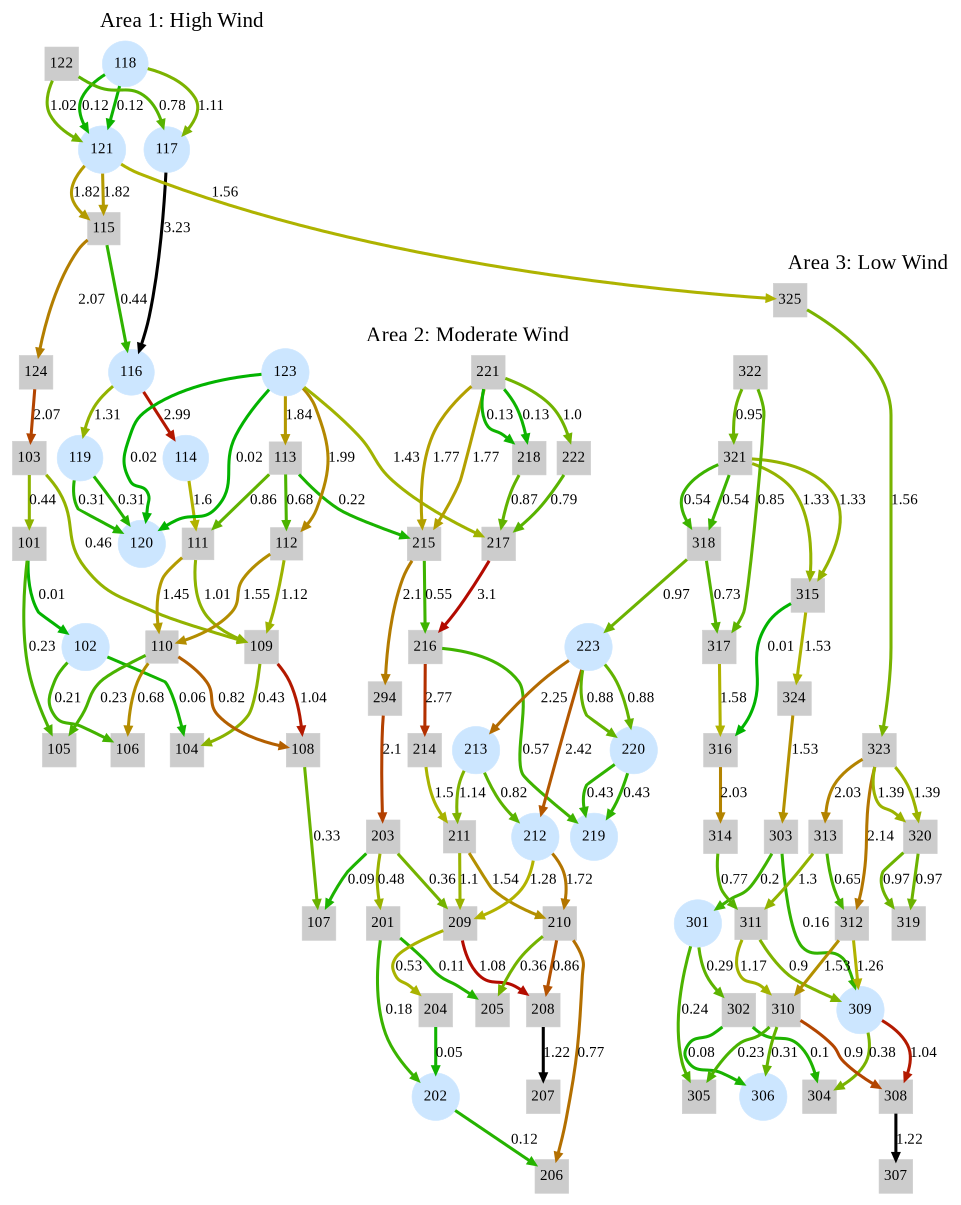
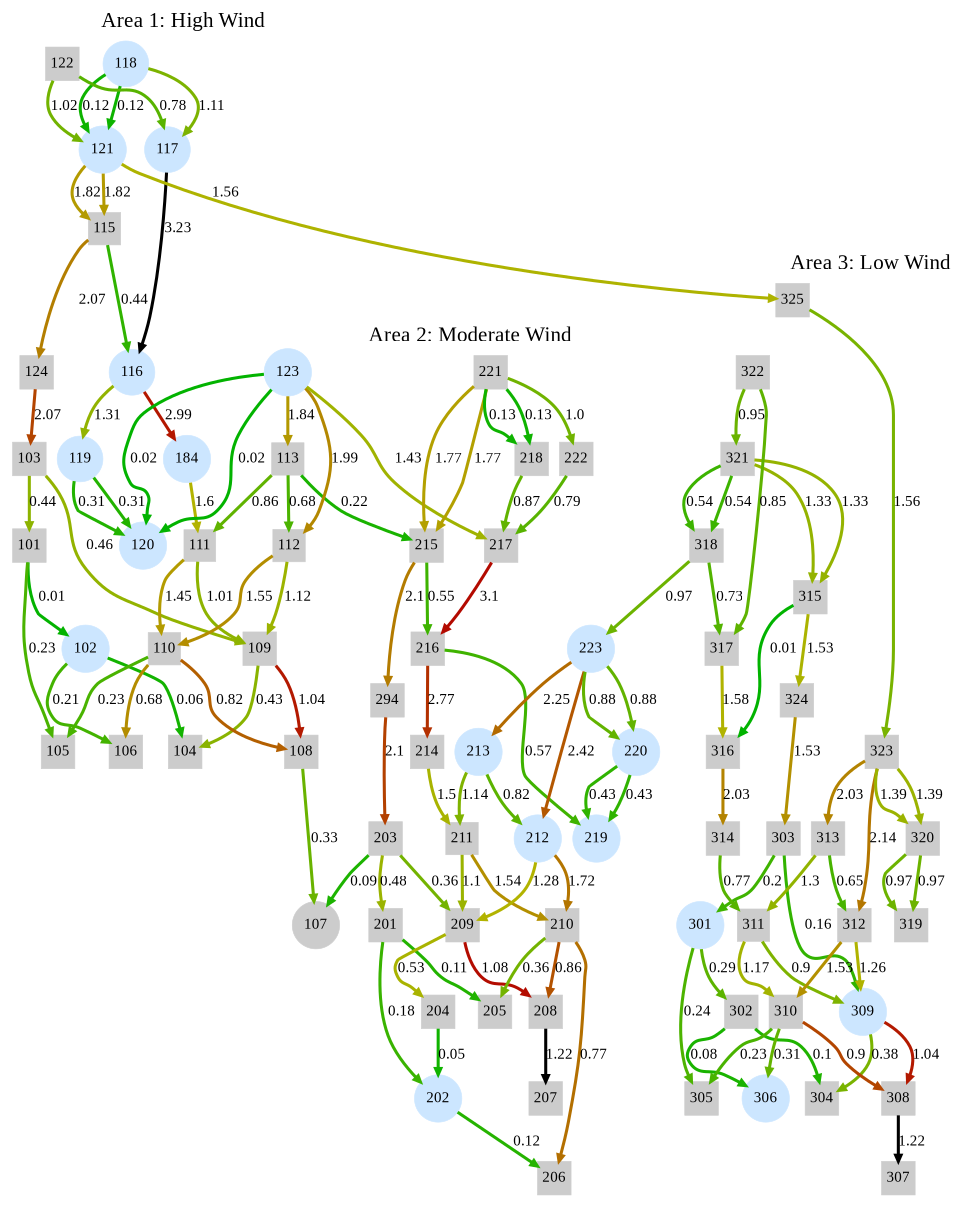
  digraph {
    fontname="Liberation Serif"
    newrank=true
    node [color="#cccccc" fontname="Liberation Serif" fontsize=25 shape=square style=filled]
    edge [color="0.265 1.000 0.700" fontname="Liberation Serif" fontsize=25 penwidth=5]
    n1 [label=101]
    n2 [color="#CCE6FF" label=102 shape=circle]
    n3 [label=103]
    n4 [label=104]
    n5 [label=105]
    n6 [label=106]
-   n7 [label=107]
+   n7 [label=107 shape=circle]
    n8 [label=108]
    n9 [label=109]
    n10 [label=110]
    n11 [label=111]
    n12 [label=112]
    n13 [label=113]
-   n14 [color="#CCE6FF" label=114 shape=circle]
+   n14 [color="#CCE6FF" label=184 shape=circle]
    n15 [label=115]
    n16 [color="#CCE6FF" label=116 shape=circle]
    n17 [color="#CCE6FF" label=117 shape=circle]
    n18 [color="#CCE6FF" label=118 shape=circle]
    n19 [color="#CCE6FF" label=119 shape=circle]
    n20 [color="#CCE6FF" label=120 shape=circle]
    n21 [color="#CCE6FF" label=121 shape=circle]
    n22 [label=122]
    n23 [color="#CCE6FF" label=123 shape=circle]
    n24 [label=124]
    n25 [label=201]
    n26 [color="#CCE6FF" label=202 shape=circle]
    n27 [label=203]
    n28 [label=204]
    n29 [label=205]
    n30 [label=206]
    n31 [label=207]
    n32 [label=208]
    n33 [label=209]
    n34 [label=210]
    n35 [label=211]
    n36 [color="#CCE6FF" label=212 shape=circle]
    n37 [color="#CCE6FF" label=213 shape=circle]
    n38 [label=214]
    n39 [label=215]
    n40 [label=216]
    n41 [label=217]
    n42 [label=218]
    n43 [color="#CCE6FF" label=219 shape=circle]
    n44 [color="#CCE6FF" label=220 shape=circle]
    n45 [label=221]
    n46 [label=222]
    n47 [color="#CCE6FF" label=223 shape=circle]
    n48 [label=294]
    n49 [color="#CCE6FF" label=301 shape=circle]
    n50 [label=302]
    n51 [label=303]
    n52 [label=304]
    n53 [label=305]
    n54 [color="#CCE6FF" label=306 shape=circle]
    n55 [label=307]
    n56 [label=308]
    n57 [color="#CCE6FF" label=309 shape=circle]
    n58 [label=310]
    n59 [label=311]
    n60 [label=312]
    n61 [label=313]
    n62 [label=314]
    n63 [label=315]
    n64 [label=316]
    n65 [label=317]
    n66 [label=318]
    n67 [label=319]
    n68 [label=320]
    n69 [label=321]
    n70 [label=322]
    n71 [label=323]
    n72 [label=324]
    n73 [label=325]
    subgraph cluster_1 {
      color="#ffffff"
      fontcolor="#000000"
      fontsize=35
      label="Area 1: High Wind"
      labeljust=c
      n1
      n2
      n3
      n4
      n5
      n6
      n7
      n8
      n9
      n10
      n11
      n12
      n13
      n14
      n15
      n16
      n17
      n18
      n19
      n20
      n21
      n22
      n23
      n24
    }
    subgraph cluster_2 {
      color="#ffffff"
      fontcolor="#000000"
      fontsize=35
      label="Area 2: Moderate Wind"
      labeljust=l
      n25
      n26
      n27
      n28
      n29
      n30
      n31
      n32
      n33
      n34
      n35
      n36
      n37
      n38
      n39
      n40
      n41
      n42
      n43
      n44
      n45
      n46
      n47
      n48
    }
    subgraph cluster_3 {
      color="#ffffff"
      fontcolor="#000000"
      fontsize=35
      label="Area 3: Low Wind"
      labeljust=r
      n49
      n50
      n51
      n52
      n53
      n54
      n55
      n56
      n57
      n58
      n59
      n60
      n61
      n62
      n63
      n64
      n65
      n66
      n67
      n68
      n69
      n70
      n71
      n72
      n73
    }
    n1 -> n2 [color="0.33 1.000 0.700" label=0.01]
    n1 -> n5 [label=0.23]
    n2 -> n4 [color="0.315 1.000 0.700" label=0.06]
    n2 -> n6 [color="0.271 1.000 0.700" label=0.21]
    n3 -> n1 [color="0.202 1.000 0.700" label=0.44]
    n3 -> n9 [color="0.196 1.000 0.700" label=0.46]
    n8 -> n7 [color="0.235 1.000 0.700" label=0.33]
    n9 -> n4 [color="0.205 1.000 0.700" label=0.43]
    n9 -> n8 [color="0.024 1.000 0.700" label=1.04]
    n10 -> n5 [label=0.23]
    n10 -> n6 [color="0.131 1.000 0.700" label=0.68]
    n10 -> n8 [color="0.089 1.000 0.700" label=0.82]
    n11 -> n9 [color="0.202 1.000 0.700" label=1.01]
    n11 -> n10 [color="0.145 1.000 0.700" label=1.45]
    n12 -> n9 [color="0.188 1.000 0.700" label=1.12]
    n12 -> n10 [color="0.132 1.000 0.700" label=1.55]
    n13 -> n11 [color="0.244 1.000 0.700" label=0.86]
    n13 -> n12 [color="0.263 1.000 0.700" label=0.68]
    n13 -> n39 [color="0.31 1.000 0.700" label=0.22]
    n14 -> n11 [color="0.167 1.000 0.700" label=1.6]
    n15 -> n16 [color="0.288 1.000 0.700" label=0.44]
    n15 -> n24 [color="0.118 1.000 0.700" label=2.07]
    n16 -> n14 [color="0.022 1.000 0.700" label=2.99]
    n16 -> n19 [color="0.197 1.000 0.700" label=1.31]
    n17 -> n16 [color="-0.003 1.000 0.700" label=3.23]
    n18 -> n17 [color="0.218 1.000 0.700" label=1.11]
    n18 -> n21 [color="0.321 1.000 0.700" label=0.12]
    n18 -> n21 [color="0.321 1.000 0.700" label=0.12]
    n19 -> n20 [color="0.301 1.000 0.700" label=0.31]
    n19 -> n20 [color="0.301 1.000 0.700" label=0.31]
    n21 -> n15 [color="0.144 1.000 0.700" label=1.82]
    n21 -> n15 [color="0.144 1.000 0.700" label=1.82]
    n21 -> n73 [color="0.171 1.000 0.700" label=1.56]
    n22 -> n17 [color="0.252 1.000 0.700" label=0.78]
    n22 -> n21 [color="0.227 1.000 0.700" label=1.02]
    n23 -> n12 [color="0.126 1.000 0.700" label=1.99]
    n23 -> n13 [color="0.142 1.000 0.700" label=1.84]
    n23 -> n20 [color="0.331 1.000 0.700" label=0.02]
    n23 -> n20 [color="0.331 1.000 0.700" label=0.02]
    n23 -> n41 [color="0.184 1.000 0.700" label=1.43]
    n24 -> n3 [color="0.064 1.000 0.700" label=2.07]
    n25 -> n26 [color="0.28 1.000 0.700" label=0.18]
    n25 -> n29 [color="0.301 1.000 0.700" label=0.11]
    n26 -> n30 [color="0.298 1.000 0.700" label=0.12]
    n27 -> n7 [color="0.307 1.000 0.700" label=0.09]
    n27 -> n25 [color="0.19 1.000 0.700" label=0.48]
    n27 -> n33 [color="0.226 1.000 0.700" label=0.36]
    n28 -> n26 [color="0.318 1.000 0.700" label=0.05]
    n32 -> n31 [color="-0.03 1.000 0.700" label=1.22]
    n33 -> n28 [color="0.176 1.000 0.700" label=0.53]
    n33 -> n32 [color="0.012 1.000 0.700" label=1.08]
    n34 -> n29 [color="0.226 1.000 0.700" label=0.36]
    n34 -> n30 [color="0.104 1.000 0.700" label=0.77]
    n34 -> n32 [color="0.077 1.000 0.700" label=0.86]
    n35 -> n33 [color="0.19 1.000 0.700" label=1.1]
    n35 -> n34 [color="0.133 1.000 0.700" label=1.54]
    n36 -> n33 [color="0.167 1.000 0.700" label=1.28]
    n36 -> n34 [color="0.109 1.000 0.700" label=1.72]
    n37 -> n35 [color="0.215 1.000 0.700" label=1.14]
    n37 -> n36 [color="0.248 1.000 0.700" label=0.82]
    n38 -> n35 [color="0.177 1.000 0.700" label=1.5]
    n39 -> n40 [color="0.276 1.000 0.700" label=0.55]
    n39 -> n48 [color="0.115 1.000 0.700" label=2.1]
    n40 -> n38 [color="0.045 1.000 0.700" label=2.77]
    n40 -> n43 [color="0.274 1.000 0.700" label=0.57]
    n41 -> n40 [color="0.01 1.000 0.700" label=3.1]
    n42 -> n41 [color="0.243 1.000 0.700" label=0.87]
    n44 -> n43 [color="0.289 1.000 0.700" label=0.43]
    n44 -> n43 [color="0.289 1.000 0.700" label=0.43]
    n45 -> n39 [color="0.149 1.000 0.700" label=1.77]
    n45 -> n39 [color="0.149 1.000 0.700" label=1.77]
    n45 -> n42 [color="0.32 1.000 0.700" label=0.13]
    n45 -> n42 [color="0.32 1.000 0.700" label=0.13]
    n45 -> n46 [color="0.229 1.000 0.700" label=1.0]
    n46 -> n41 [color="0.251 1.000 0.700" label=0.79]
    n47 -> n36 [color="0.081 1.000 0.700" label=2.42]
    n47 -> n37 [color="0.099 1.000 0.700" label=2.25]
    n47 -> n44 [color="0.242 1.000 0.700" label=0.88]
    n47 -> n44 [color="0.242 1.000 0.700" label=0.88]
    n48 -> n27 [color="0.06 1.000 0.700" label=2.1]
    n49 -> n50 [color="0.247 1.000 0.700" label=0.29]
    n49 -> n53 [color="0.262 1.000 0.700" label=0.24]
    n50 -> n52 [color="0.304 1.000 0.700" label=0.1]
    n50 -> n54 [color="0.31 1.000 0.700" label=0.08]
    n51 -> n49 [color="0.274 1.000 0.700" label=0.2]
    n51 -> n57 [color="0.286 1.000 0.700" label=0.16]
    n56 -> n55 [color="-0.03 1.000 0.700" label=1.22]
    n57 -> n52 [color="0.22 1.000 0.700" label=0.38]
    n57 -> n56 [color="0.024 1.000 0.700" label=1.04]
    n58 -> n53 [label=0.23]
    n58 -> n54 [color="0.241 1.000 0.700" label=0.31]
    n58 -> n56 [color="0.065 1.000 0.700" label=0.9]
    n59 -> n57 [color="0.216 1.000 0.700" label=0.9]
    n59 -> n58 [color="0.181 1.000 0.700" label=1.17]
    n60 -> n57 [color="0.169 1.000 0.700" label=1.26]
    n60 -> n58 [color="0.134 1.000 0.700" label=1.53]
    n61 -> n59 [color="0.198 1.000 0.700" label=1.3]
    n61 -> n60 [color="0.266 1.000 0.700" label=0.65]
    n62 -> n59 [color="0.253 1.000 0.700" label=0.77]
    n63 -> n64 [color="0.332 1.000 0.700" label=0.01]
    n63 -> n72 [color="0.174 1.000 0.700" label=1.53]
    n64 -> n62 [color="0.122 1.000 0.700" label=2.03]
    n65 -> n64 [color="0.169 1.000 0.700" label=1.58]
    n66 -> n47 [color="0.232 1.000 0.700" label=0.97]
    n66 -> n65 [color="0.257 1.000 0.700" label=0.73]
    n68 -> n67 [color="0.232 1.000 0.700" label=0.97]
    n68 -> n67 [color="0.232 1.000 0.700" label=0.97]
    n69 -> n63 [color="0.195 1.000 0.700" label=1.33]
    n69 -> n63 [color="0.195 1.000 0.700" label=1.33]
    n69 -> n66 [color="0.277 1.000 0.700" label=0.54]
    n69 -> n66 [color="0.277 1.000 0.700" label=0.54]
    n70 -> n65 [color="0.245 1.000 0.700" label=0.85]
    n70 -> n69 [color="0.234 1.000 0.700" label=0.95]
    n71 -> n60 [color="0.11 1.000 0.700" label=2.14]
    n71 -> n61 [color="0.122 1.000 0.700" label=2.03]
    n71 -> n68 [color="0.189 1.000 0.700" label=1.39]
    n71 -> n68 [color="0.189 1.000 0.700" label=1.39]
    n72 -> n51 [color="0.134 1.000 0.700" label=1.53]
    n73 -> n71 [color="0.221 1.000 0.700" label=1.56]
  }
